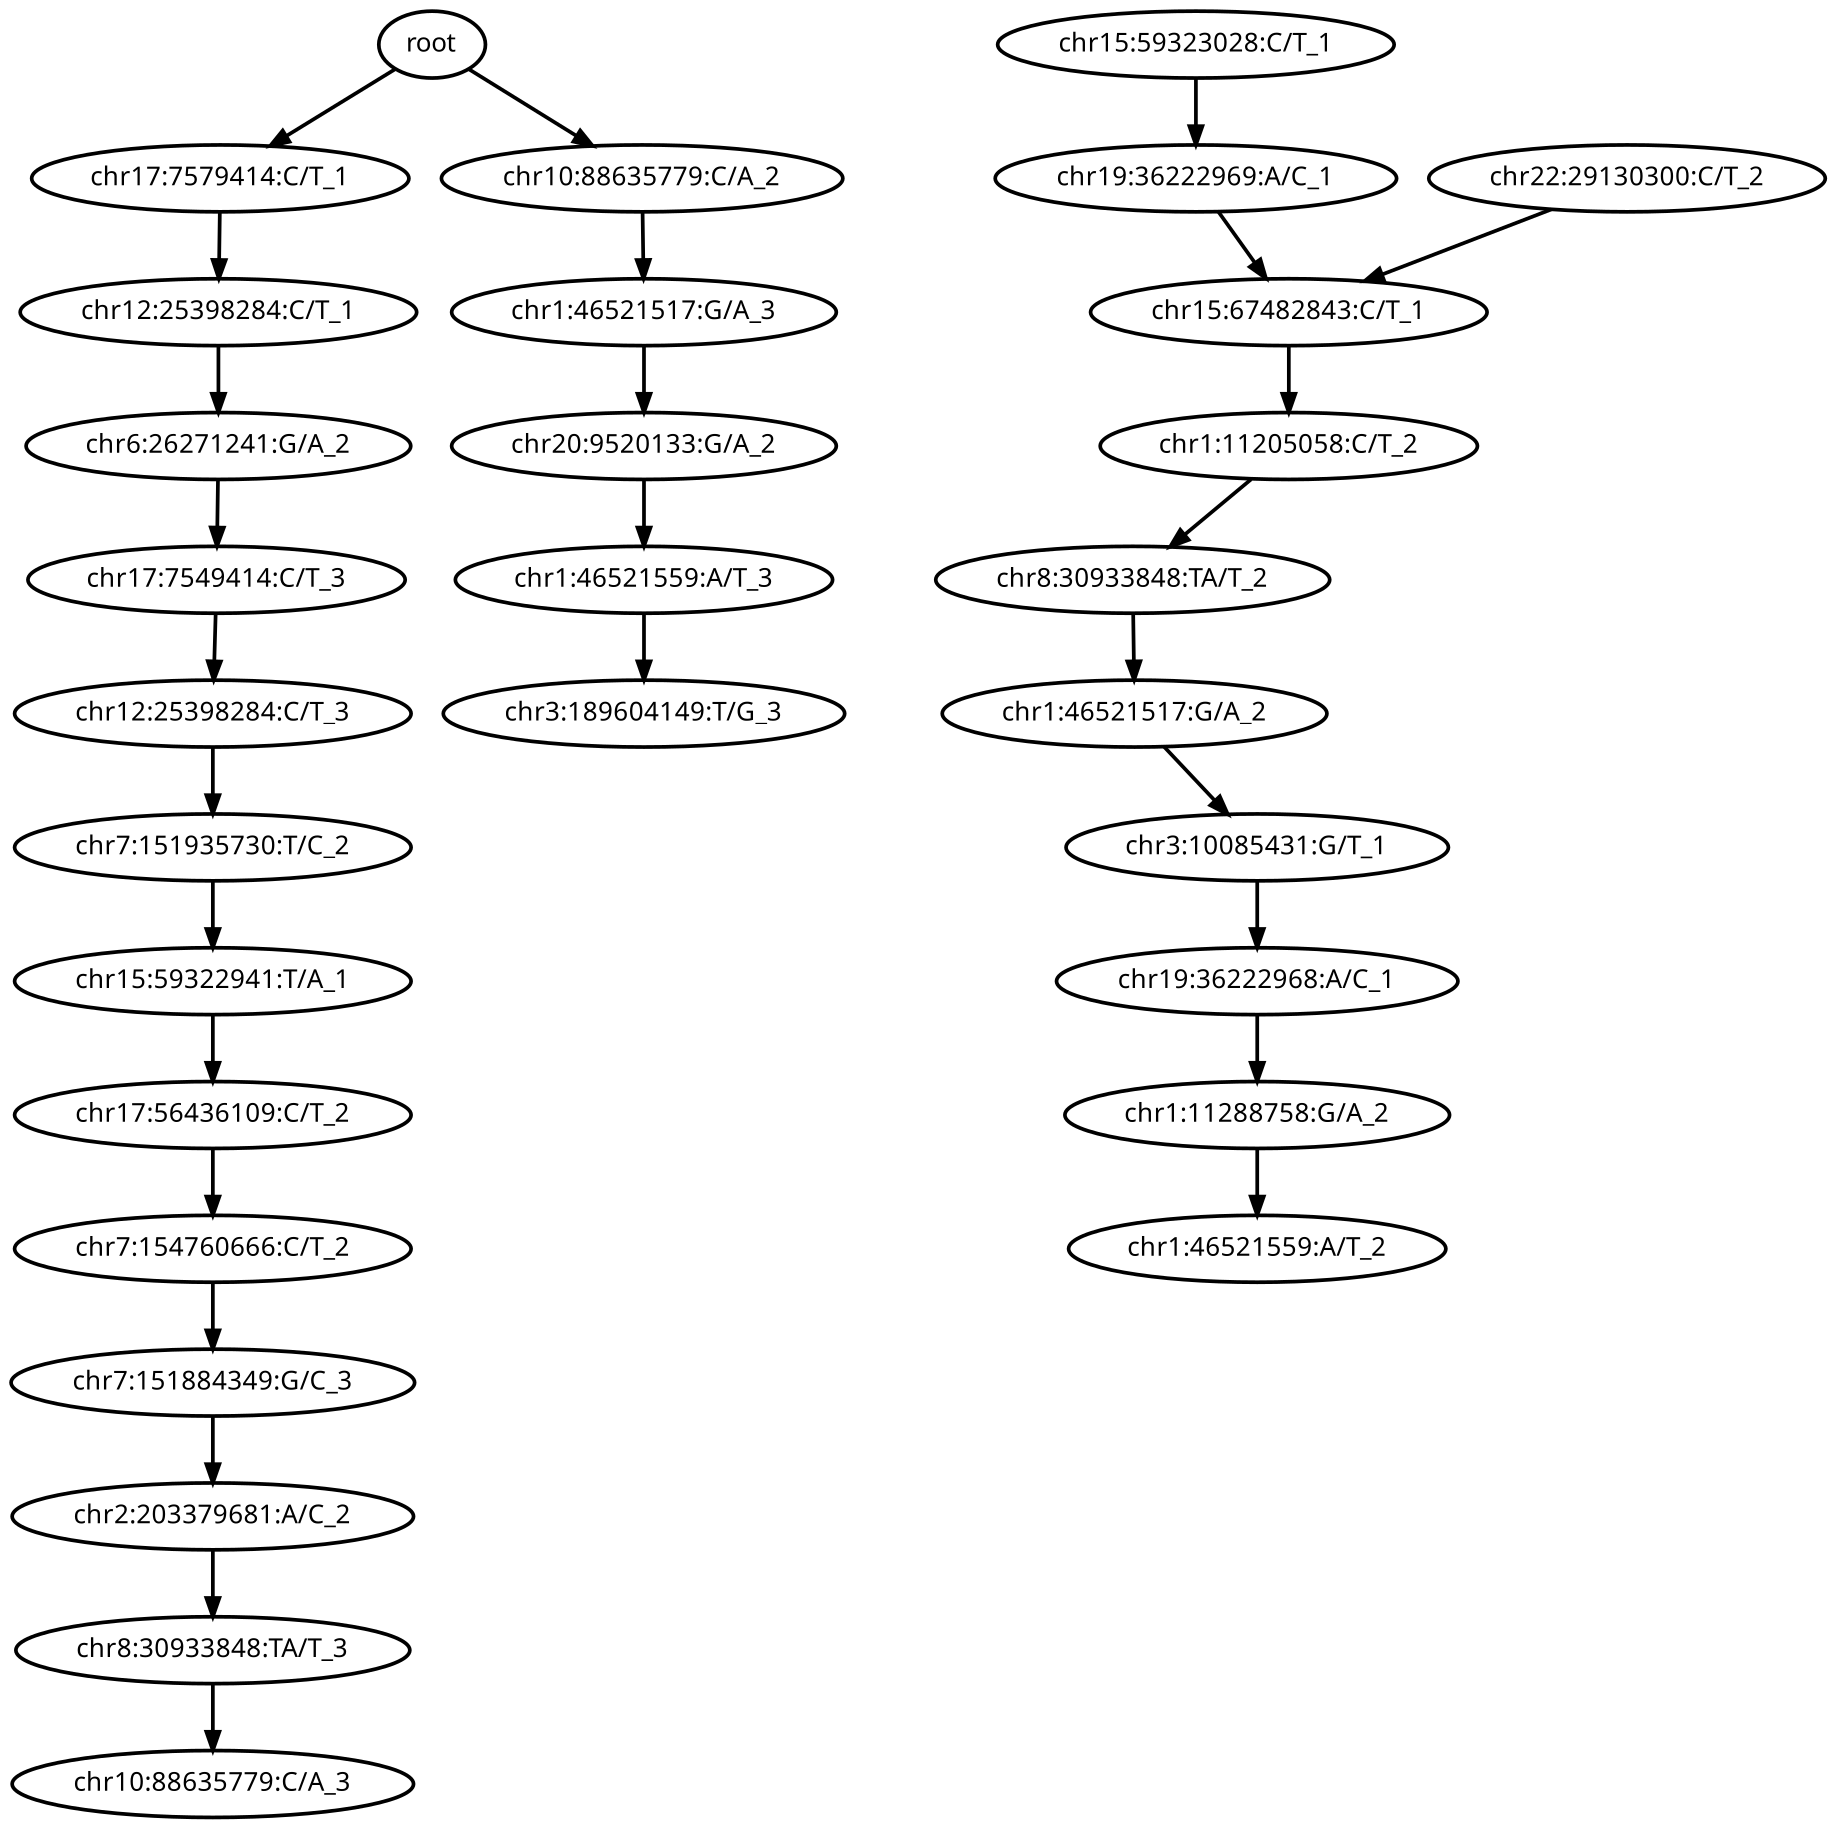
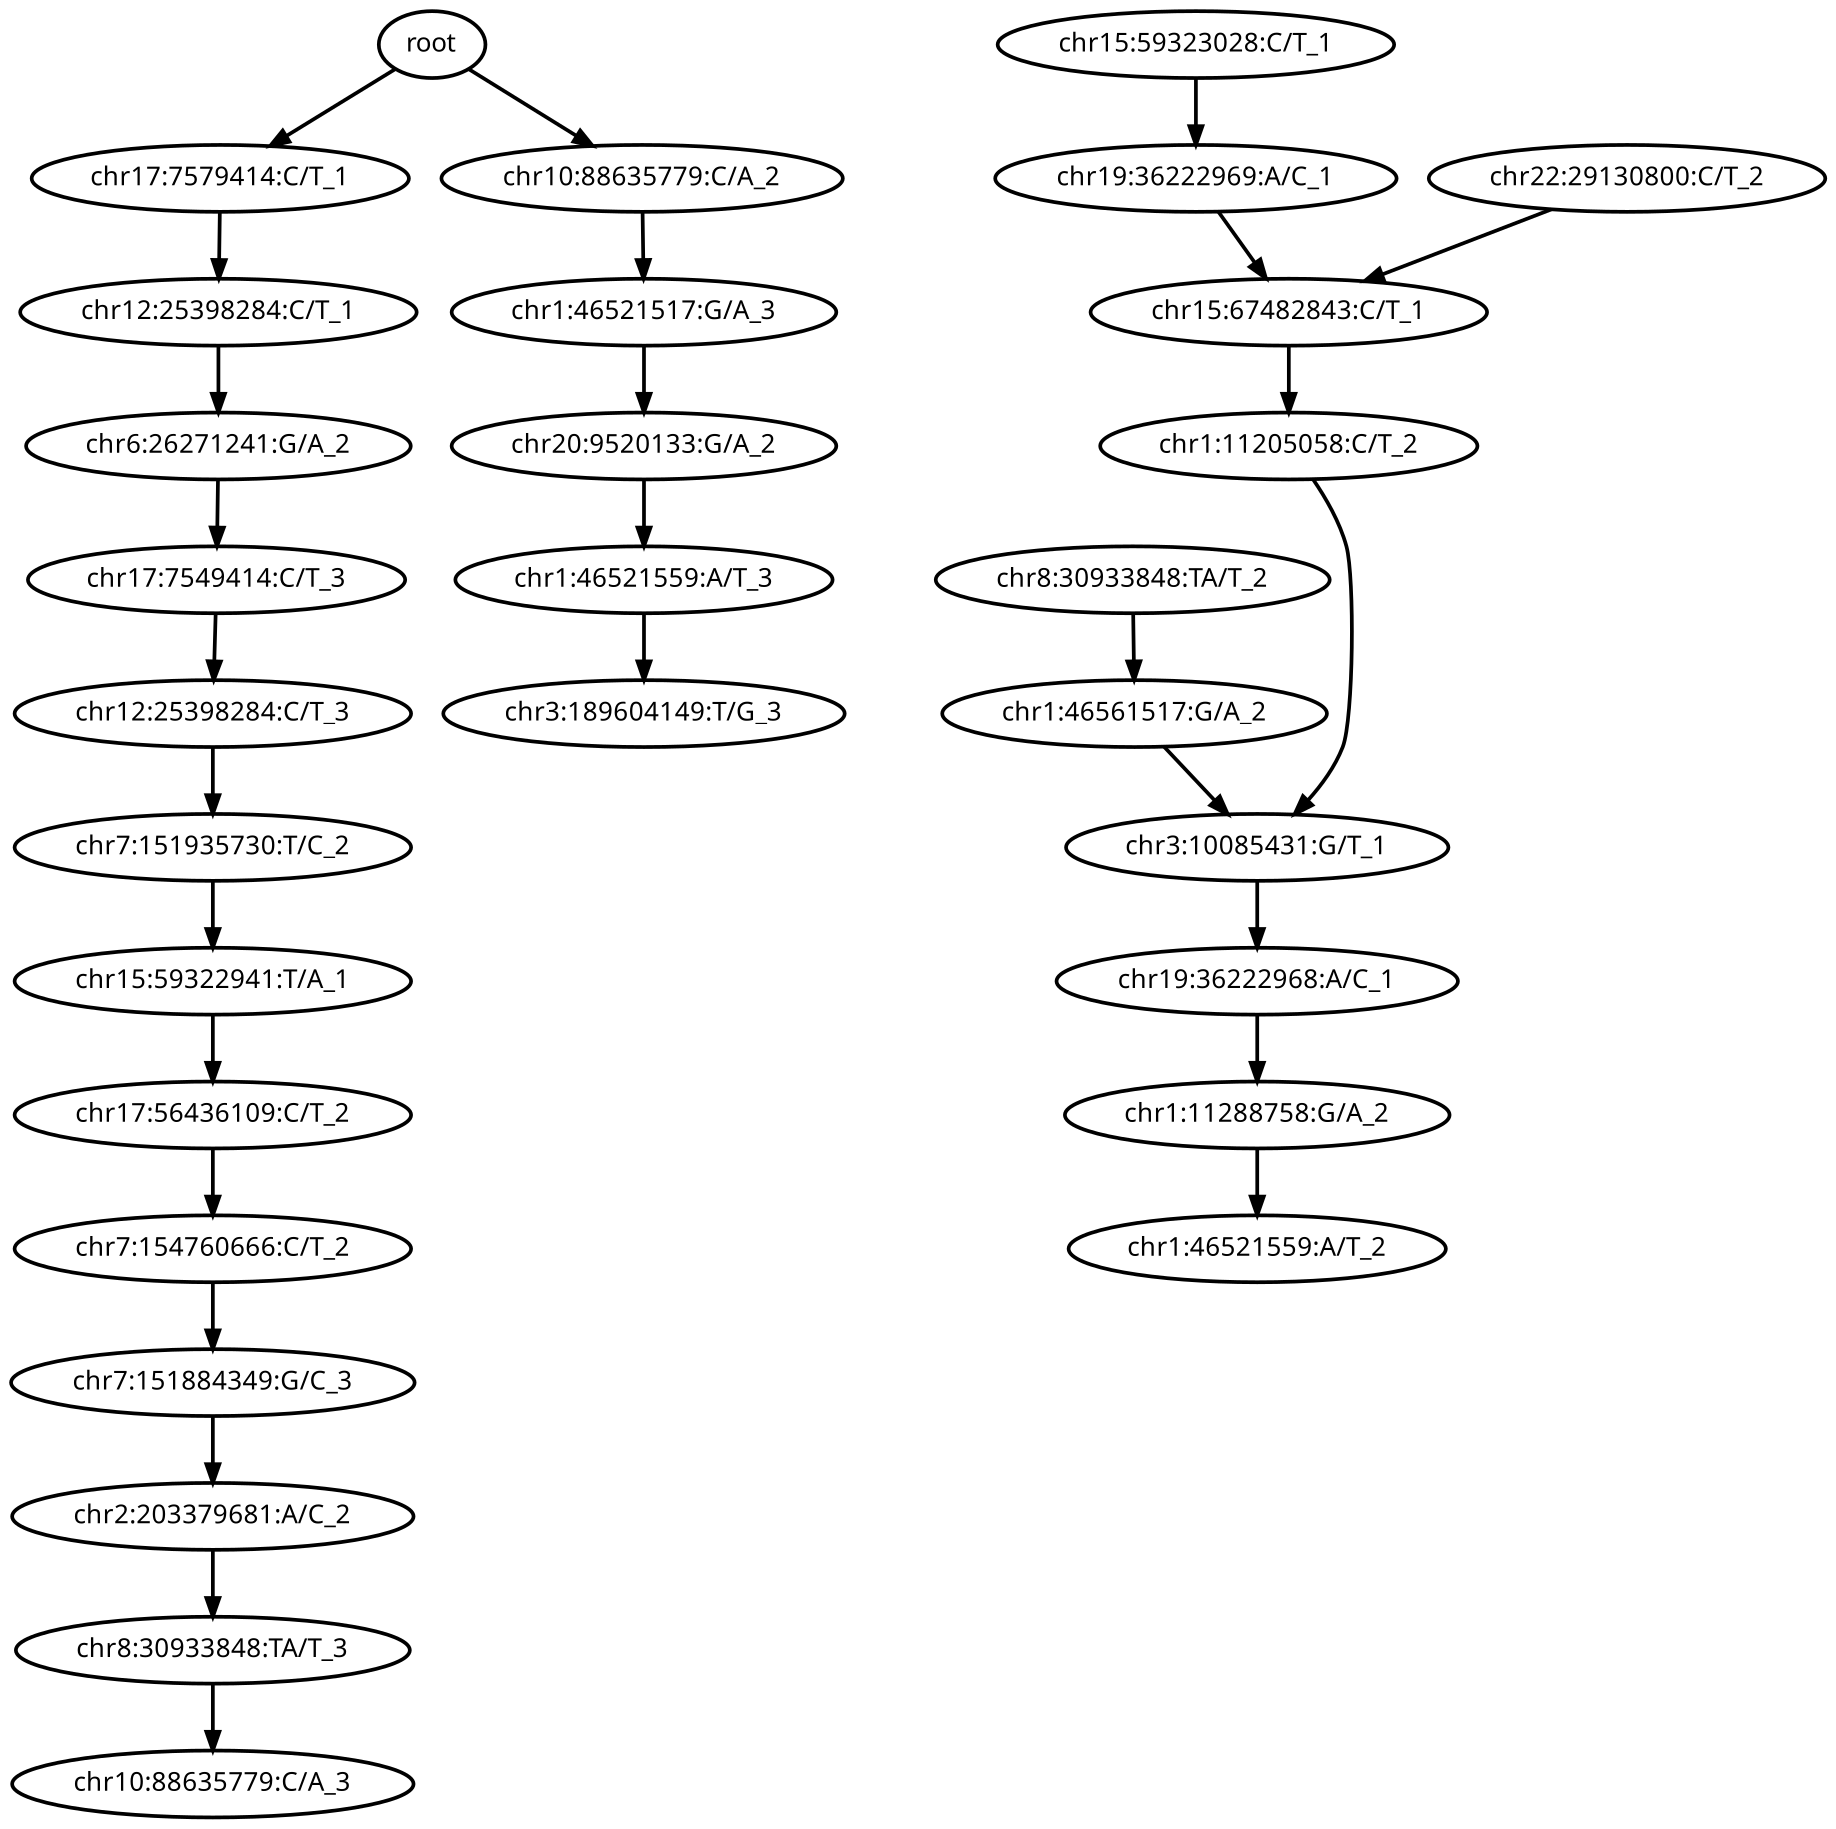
  digraph {
    fontname="Noto Sans"
    rankdir=TB
    node [fontname="Noto Sans" style=bold]
    edge [fontname="Noto Sans" style=bold]
    n1 [label=root]
    n2 [label="chr17:7579414:C/T_1"]
    n3 [label="chr10:88635779:C/A_2"]
    n4 [label="chr12:25398284:C/T_1"]
    n5 [label="chr1:46521517:G/A_3"]
    n6 [label="chr6:26271241:G/A_2"]
    n7 [label="chr17:7549414:C/T_3"]
    n8 [label="chr12:25398284:C/T_3"]
    n9 [label="chr7:151935730:T/C_2"]
    n10 [label="chr15:59322941:T/A_1"]
    n11 [label="chr17:56436109:C/T_2"]
    n12 [label="chr7:154760666:C/T_2"]
    n13 [label="chr7:151884349:G/C_3"]
    n14 [label="chr2:203379681:A/C_2"]
    n15 [label="chr8:30933848:TA/T_3"]
    n16 [label="chr10:88635779:C/A_3"]
    n17 [label="chr15:59323028:C/T_1"]
    n18 [label="chr19:36222969:A/C_1"]
    n19 [label="chr15:67482843:C/T_1"]
-   n20 [label="chr22:29130300:C/T_2"]
+   n20 [label="chr22:29130800:C/T_2"]
    n21 [label="chr1:11205058:C/T_2"]
    n22 [label="chr8:30933848:TA/T_2"]
-   n23 [label="chr1:46521517:G/A_2"]
+   n23 [label="chr1:46561517:G/A_2"]
    n24 [label="chr3:10085431:G/T_1"]
    n25 [label="chr19:36222968:A/C_1"]
    n26 [label="chr1:11288758:G/A_2"]
    n27 [label="chr1:46521559:A/T_2"]
    n28 [label="chr20:9520133:G/A_2"]
    n29 [label="chr1:46521559:A/T_3"]
    n30 [label="chr3:189604149:T/G_3"]
    n1 -> n2
    n1 -> n3
    n2 -> n4
    n3 -> n5
    n4 -> n6
    n5 -> n28
    n6 -> n7
    n7 -> n8
    n8 -> n9
    n9 -> n10
    n10 -> n11
    n11 -> n12
    n12 -> n13
    n13 -> n14
    n14 -> n15
    n15 -> n16
    n17 -> n18
    n18 -> n19
    n19 -> n21
    n20 -> n19
-   n21 -> n22
+   n21 -> n24
    n22 -> n23
    n23 -> n24
    n24 -> n25
    n25 -> n26
    n26 -> n27
    n28 -> n29
    n29 -> n30
  }
